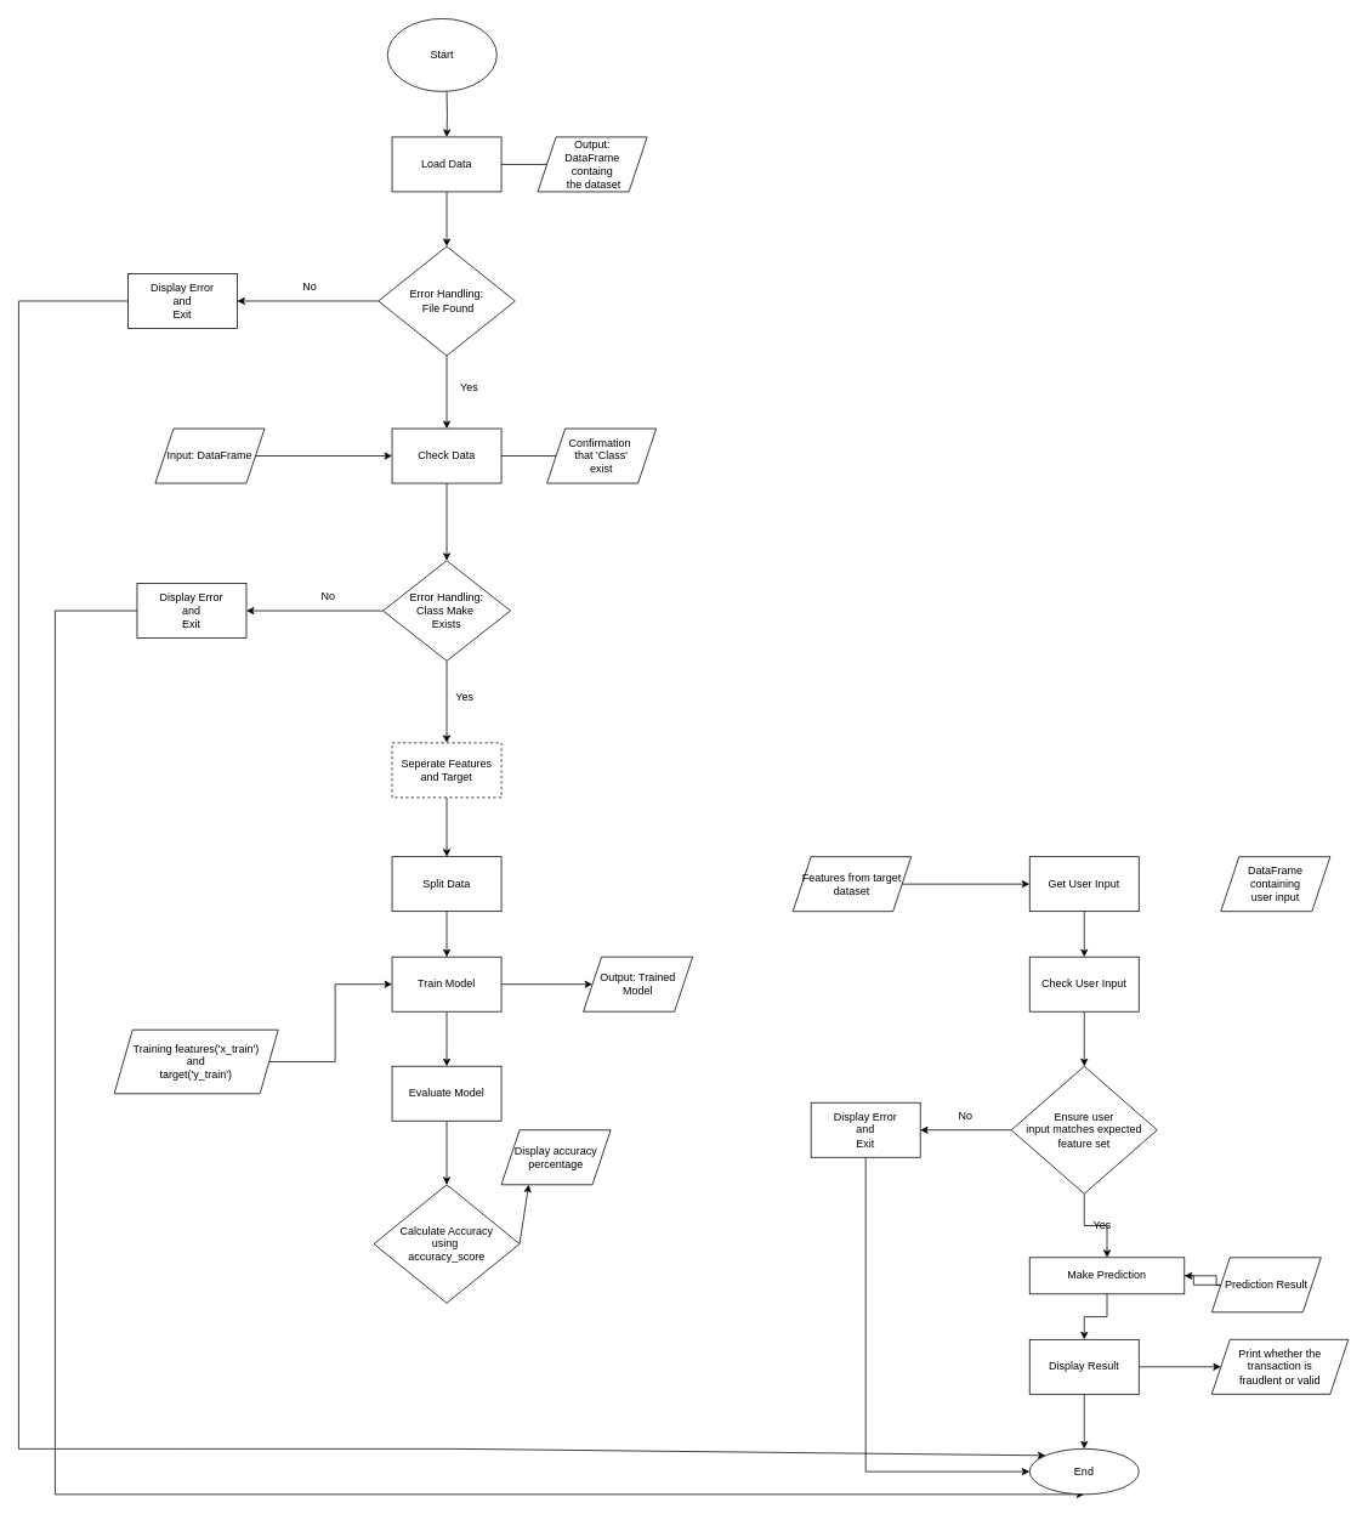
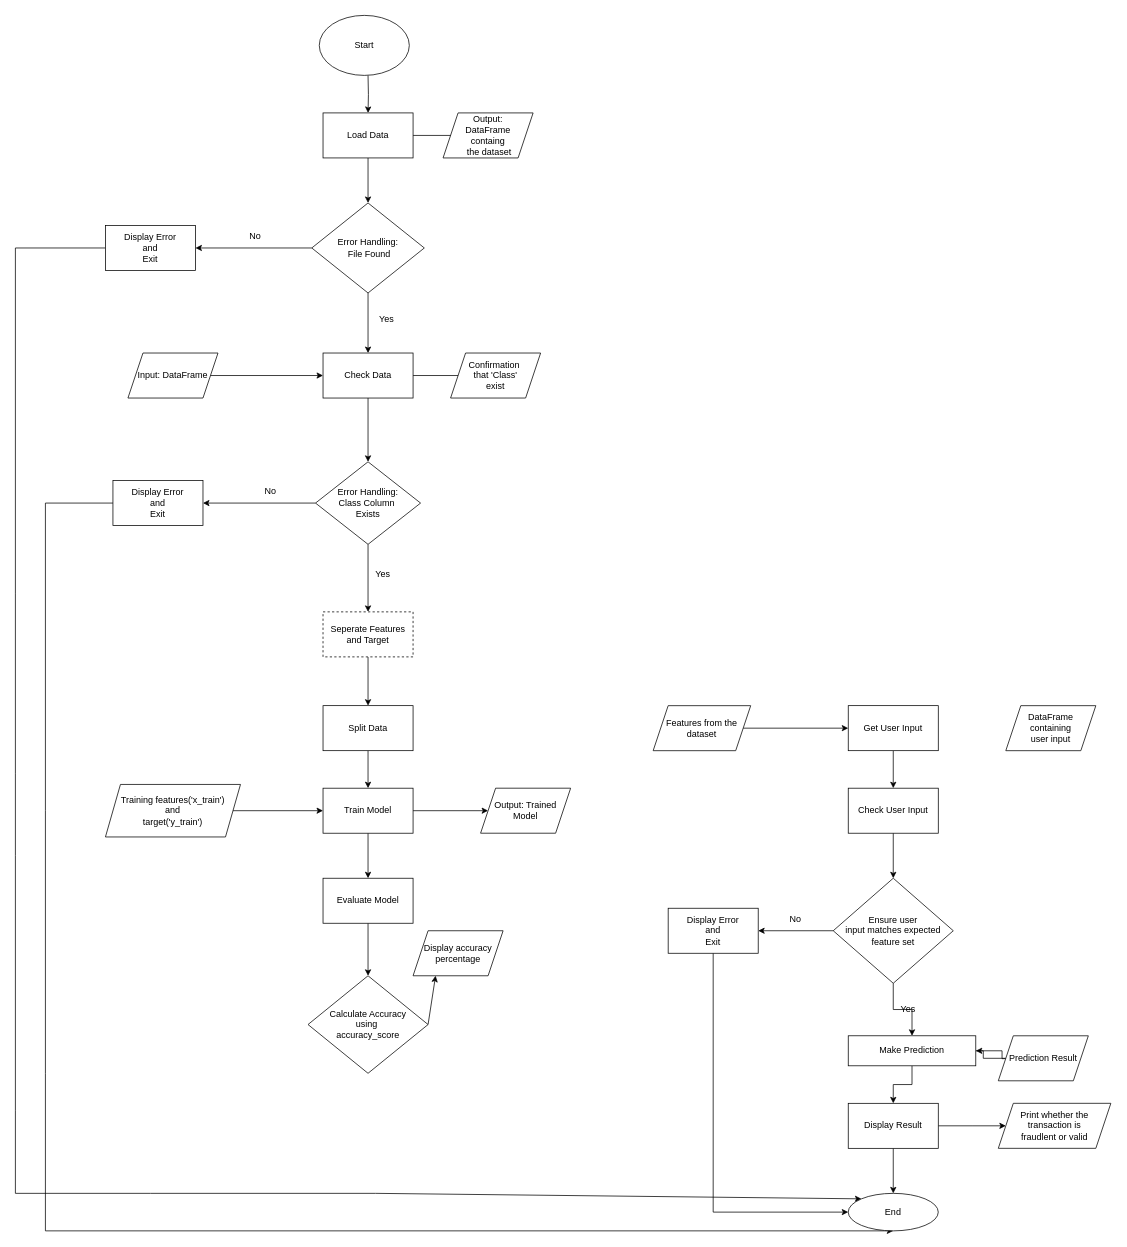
  <mxCell id="0" />
  <mxCell id="1" parent="0" />
  <mxCell id="2" value="" style="edgeStyle=orthogonalEdgeStyle;rounded=0;orthogonalLoop=1;jettySize=auto;html=1;" edge="1" parent="1" target="7"><mxGeometry relative="1" as="geometry"><mxPoint x="490" y="100" as="sourcePoint" /></mxGeometry></mxCell>
  <mxCell id="3" value="Start" style="ellipse;whiteSpace=wrap;html=1;" vertex="1" parent="1"><mxGeometry x="425" y="20" width="120" height="80" as="geometry" /></mxCell>
  <mxCell id="4" style="edgeStyle=orthogonalEdgeStyle;rounded=0;orthogonalLoop=1;jettySize=auto;html=1;exitX=0.5;exitY=1;exitDx=0;exitDy=0;" edge="1" parent="1"><mxGeometry relative="1" as="geometry"><mxPoint x="490" y="100" as="sourcePoint" /><mxPoint x="490" y="100" as="targetPoint" /></mxGeometry></mxCell>
  <mxCell id="5" value="" style="edgeStyle=orthogonalEdgeStyle;rounded=0;orthogonalLoop=1;jettySize=auto;html=1;" edge="1" parent="1" source="7"><mxGeometry relative="1" as="geometry"><mxPoint x="700" y="180" as="targetPoint" /></mxGeometry></mxCell>
  <mxCell id="6" value="" style="edgeStyle=orthogonalEdgeStyle;rounded=0;orthogonalLoop=1;jettySize=auto;html=1;" edge="1" parent="1" source="7" target="11"><mxGeometry relative="1" as="geometry" /></mxCell>
  <mxCell id="7" value="Load Data" style="whiteSpace=wrap;html=1;" vertex="1" parent="1"><mxGeometry x="430" y="150" width="120" height="60" as="geometry" /></mxCell>
  <mxCell id="8" value="Output: &lt;br&gt;DataFrame &lt;br&gt;containg&lt;br&gt;&amp;nbsp;the dataset" style="shape=parallelogram;perimeter=parallelogramPerimeter;whiteSpace=wrap;html=1;fixedSize=1;" vertex="1" parent="1"><mxGeometry x="590" y="150" width="120" height="60" as="geometry" /></mxCell>
  <mxCell id="9" value="" style="edgeStyle=orthogonalEdgeStyle;rounded=0;orthogonalLoop=1;jettySize=auto;html=1;" edge="1" parent="1" source="11" target="13"><mxGeometry relative="1" as="geometry" /></mxCell>
  <mxCell id="10" value="" style="edgeStyle=orthogonalEdgeStyle;rounded=0;orthogonalLoop=1;jettySize=auto;html=1;" edge="1" parent="1" source="11" target="16"><mxGeometry relative="1" as="geometry" /></mxCell>
  <mxCell id="11" value="Error Handling:&lt;br&gt;&amp;nbsp;File Found" style="rhombus;whiteSpace=wrap;html=1;" vertex="1" parent="1"><mxGeometry x="415" y="270" width="150" height="120" as="geometry" /></mxCell>
  <mxCell id="12" style="rounded=0;orthogonalLoop=1;jettySize=auto;html=1;exitX=0;exitY=0.5;exitDx=0;exitDy=0;entryX=0;entryY=0;entryDx=0;entryDy=0;" edge="1" parent="1" source="13" target="64"><mxGeometry relative="1" as="geometry"><Array as="points"><mxPoint x="20" y="330" /><mxPoint x="20" y="790" /><mxPoint x="20" y="1030" /><mxPoint x="20" y="1140" /><mxPoint x="20" y="1480" /><mxPoint x="20" y="1590" /><mxPoint x="200" y="1590" /><mxPoint x="500" y="1590" /></Array></mxGeometry></mxCell>
  <mxCell id="13" value="Display Error&lt;br&gt;and &lt;br&gt;Exit" style="whiteSpace=wrap;html=1;" vertex="1" parent="1"><mxGeometry x="140" y="300" width="120" height="60" as="geometry" /></mxCell>
  <mxCell id="14" value="" style="edgeStyle=orthogonalEdgeStyle;rounded=0;orthogonalLoop=1;jettySize=auto;html=1;" edge="1" parent="1" source="16" target="24"><mxGeometry relative="1" as="geometry" /></mxCell>
  <mxCell id="15" style="edgeStyle=orthogonalEdgeStyle;rounded=0;orthogonalLoop=1;jettySize=auto;html=1;exitX=1;exitY=0.5;exitDx=0;exitDy=0;entryX=0;entryY=0.5;entryDx=0;entryDy=0;" edge="1" parent="1" source="16"><mxGeometry relative="1" as="geometry"><mxPoint x="710" y="500" as="targetPoint" /></mxGeometry></mxCell>
  <mxCell id="16" value="Check Data" style="whiteSpace=wrap;html=1;" vertex="1" parent="1"><mxGeometry x="430" y="470" width="120" height="60" as="geometry" /></mxCell>
  <mxCell id="17" value="No" style="text;html=1;strokeColor=none;fillColor=none;align=center;verticalAlign=middle;whiteSpace=wrap;rounded=0;" vertex="1" parent="1"><mxGeometry x="310" y="300" width="60" height="30" as="geometry" /></mxCell>
  <mxCell id="18" value="Yes" style="text;html=1;strokeColor=none;fillColor=none;align=center;verticalAlign=middle;whiteSpace=wrap;rounded=0;" vertex="1" parent="1"><mxGeometry x="485" y="410" width="60" height="30" as="geometry" /></mxCell>
  <mxCell id="19" style="edgeStyle=orthogonalEdgeStyle;rounded=0;orthogonalLoop=1;jettySize=auto;html=1;exitX=1;exitY=0.5;exitDx=0;exitDy=0;entryX=0;entryY=0.5;entryDx=0;entryDy=0;" edge="1" parent="1" source="20" target="16"><mxGeometry relative="1" as="geometry" /></mxCell>
  <mxCell id="20" value="Input: DataFrame" style="shape=parallelogram;perimeter=parallelogramPerimeter;whiteSpace=wrap;html=1;fixedSize=1;" vertex="1" parent="1"><mxGeometry x="170" y="470" width="120" height="60" as="geometry" /></mxCell>
  <mxCell id="21" value="Confirmation&amp;nbsp;&lt;br&gt;that 'Class'&lt;br&gt;exist&lt;br&gt;" style="shape=parallelogram;perimeter=parallelogramPerimeter;whiteSpace=wrap;html=1;fixedSize=1;" vertex="1" parent="1"><mxGeometry x="600" y="470" width="120" height="60" as="geometry" /></mxCell>
  <mxCell id="22" value="" style="edgeStyle=orthogonalEdgeStyle;rounded=0;orthogonalLoop=1;jettySize=auto;html=1;" edge="1" parent="1" source="24" target="26"><mxGeometry relative="1" as="geometry" /></mxCell>
  <mxCell id="23" value="" style="edgeStyle=orthogonalEdgeStyle;rounded=0;orthogonalLoop=1;jettySize=auto;html=1;" edge="1" parent="1" source="24" target="29"><mxGeometry relative="1" as="geometry" /></mxCell>
- <mxCell id="24" value="Error Handling:&lt;br&gt;Class Make&amp;nbsp;&lt;br&gt;Exists" style="rhombus;whiteSpace=wrap;html=1;" vertex="1" parent="1"><mxGeometry x="420" y="615" width="140" height="110" as="geometry" /></mxCell>
+ <mxCell id="24" value="Error Handling:&lt;br&gt;Class Column&amp;nbsp;&lt;br&gt;Exists" style="rhombus;whiteSpace=wrap;html=1;" vertex="1" parent="1"><mxGeometry x="420" y="615" width="140" height="110" as="geometry" /></mxCell>
  <mxCell id="25" style="rounded=0;orthogonalLoop=1;jettySize=auto;html=1;exitX=0;exitY=0.5;exitDx=0;exitDy=0;entryX=0.5;entryY=1;entryDx=0;entryDy=0;" edge="1" parent="1" source="26" target="64"><mxGeometry relative="1" as="geometry"><Array as="points"><mxPoint x="60" y="670" /><mxPoint x="60" y="1080" /><mxPoint x="60" y="1430" /><mxPoint x="60" y="1640" /></Array></mxGeometry></mxCell>
  <mxCell id="26" value="Display Error&lt;br&gt;and&lt;br&gt;Exit" style="whiteSpace=wrap;html=1;" vertex="1" parent="1"><mxGeometry x="150" y="640" width="120" height="60" as="geometry" /></mxCell>
  <mxCell id="27" value="No" style="text;html=1;strokeColor=none;fillColor=none;align=center;verticalAlign=middle;whiteSpace=wrap;rounded=0;" vertex="1" parent="1"><mxGeometry x="330" y="640" width="60" height="30" as="geometry" /></mxCell>
  <mxCell id="28" value="" style="edgeStyle=orthogonalEdgeStyle;rounded=0;orthogonalLoop=1;jettySize=auto;html=1;" edge="1" parent="1" source="29" target="32"><mxGeometry relative="1" as="geometry" /></mxCell>
  <mxCell id="29" value="Seperate Features&lt;br&gt;and Target" style="whiteSpace=wrap;html=1;dashed=1;" vertex="1" parent="1"><mxGeometry x="430" y="815" width="120" height="60" as="geometry" /></mxCell>
  <mxCell id="30" value="Yes" style="text;html=1;strokeColor=none;fillColor=none;align=center;verticalAlign=middle;whiteSpace=wrap;rounded=0;" vertex="1" parent="1"><mxGeometry x="480" y="750" width="60" height="30" as="geometry" /></mxCell>
  <mxCell id="31" value="" style="edgeStyle=orthogonalEdgeStyle;rounded=0;orthogonalLoop=1;jettySize=auto;html=1;" edge="1" parent="1" source="32" target="35"><mxGeometry relative="1" as="geometry" /></mxCell>
  <mxCell id="32" value="Split Data" style="whiteSpace=wrap;html=1;" vertex="1" parent="1"><mxGeometry x="430" y="940" width="120" height="60" as="geometry" /></mxCell>
  <mxCell id="33" value="" style="edgeStyle=orthogonalEdgeStyle;rounded=0;orthogonalLoop=1;jettySize=auto;html=1;" edge="1" parent="1" source="35" target="40"><mxGeometry relative="1" as="geometry" /></mxCell>
  <mxCell id="34" style="edgeStyle=orthogonalEdgeStyle;rounded=0;orthogonalLoop=1;jettySize=auto;html=1;exitX=1;exitY=0.5;exitDx=0;exitDy=0;" edge="1" parent="1" source="35" target="38"><mxGeometry relative="1" as="geometry" /></mxCell>
  <mxCell id="35" value="Train Model" style="whiteSpace=wrap;html=1;" vertex="1" parent="1"><mxGeometry x="430" y="1050" width="120" height="60" as="geometry" /></mxCell>
  <mxCell id="36" style="edgeStyle=orthogonalEdgeStyle;rounded=0;orthogonalLoop=1;jettySize=auto;html=1;exitX=1;exitY=0.5;exitDx=0;exitDy=0;entryX=0;entryY=0.5;entryDx=0;entryDy=0;" edge="1" parent="1" source="37" target="35"><mxGeometry relative="1" as="geometry" /></mxCell>
- <mxCell id="37" value="Training features('x_train')&lt;br&gt;and&lt;br&gt;target('y_train')" style="shape=parallelogram;perimeter=parallelogramPerimeter;whiteSpace=wrap;html=1;fixedSize=1;" vertex="1" parent="1"><mxGeometry x="125" y="1130" width="180" height="70" as="geometry" /></mxCell>
+ <mxCell id="37" value="Training features('x_train')&lt;br&gt;and&lt;br&gt;target('y_train')" style="shape=parallelogram;perimeter=parallelogramPerimeter;whiteSpace=wrap;html=1;fixedSize=1;" vertex="1" parent="1"><mxGeometry x="140" y="1045" width="180" height="70" as="geometry" /></mxCell>
  <mxCell id="38" value="Output: Trained Model" style="shape=parallelogram;perimeter=parallelogramPerimeter;whiteSpace=wrap;html=1;fixedSize=1;" vertex="1" parent="1"><mxGeometry x="640" y="1050" width="120" height="60" as="geometry" /></mxCell>
  <mxCell id="39" value="" style="edgeStyle=orthogonalEdgeStyle;rounded=0;orthogonalLoop=1;jettySize=auto;html=1;" edge="1" parent="1" source="40" target="42"><mxGeometry relative="1" as="geometry" /></mxCell>
  <mxCell id="40" value="Evaluate Model" style="whiteSpace=wrap;html=1;" vertex="1" parent="1"><mxGeometry x="430" y="1170" width="120" height="60" as="geometry" /></mxCell>
  <mxCell id="41" style="edgeStyle=none;rounded=0;orthogonalLoop=1;jettySize=auto;html=1;exitX=1;exitY=0.5;exitDx=0;exitDy=0;entryX=0.25;entryY=1;entryDx=0;entryDy=0;" edge="1" parent="1" source="42" target="43"><mxGeometry relative="1" as="geometry" /></mxCell>
  <mxCell id="42" value="Calculate Accuracy&lt;br&gt;using&amp;nbsp;&lt;br&gt;accuracy_score" style="rhombus;whiteSpace=wrap;html=1;" vertex="1" parent="1"><mxGeometry x="410" y="1300" width="160" height="130" as="geometry" /></mxCell>
  <mxCell id="43" value="Display accuracy percentage" style="shape=parallelogram;perimeter=parallelogramPerimeter;whiteSpace=wrap;html=1;fixedSize=1;" vertex="1" parent="1"><mxGeometry x="550" y="1240" width="120" height="60" as="geometry" /></mxCell>
  <mxCell id="44" value="" style="edgeStyle=orthogonalEdgeStyle;rounded=0;orthogonalLoop=1;jettySize=auto;html=1;" edge="1" parent="1" source="45" target="50"><mxGeometry relative="1" as="geometry" /></mxCell>
  <mxCell id="45" value="Get User Input" style="whiteSpace=wrap;html=1;" vertex="1" parent="1"><mxGeometry x="1130" y="940" width="120" height="60" as="geometry" /></mxCell>
  <mxCell id="46" style="edgeStyle=orthogonalEdgeStyle;rounded=0;orthogonalLoop=1;jettySize=auto;html=1;exitX=1;exitY=0.5;exitDx=0;exitDy=0;entryX=0;entryY=0.5;entryDx=0;entryDy=0;" edge="1" parent="1" source="47" target="45"><mxGeometry relative="1" as="geometry" /></mxCell>
- <mxCell id="47" value="Features from target dataset" style="shape=parallelogram;perimeter=parallelogramPerimeter;whiteSpace=wrap;html=1;fixedSize=1;" vertex="1" parent="1"><mxGeometry x="870" y="940" width="130" height="60" as="geometry" /></mxCell>
+ <mxCell id="47" value="Features from the dataset" style="shape=parallelogram;perimeter=parallelogramPerimeter;whiteSpace=wrap;html=1;fixedSize=1;" vertex="1" parent="1"><mxGeometry x="870" y="940" width="130" height="60" as="geometry" /></mxCell>
  <mxCell id="48" value="DataFrame containing &lt;br&gt;user input" style="shape=parallelogram;perimeter=parallelogramPerimeter;whiteSpace=wrap;html=1;fixedSize=1;" vertex="1" parent="1"><mxGeometry x="1340" y="940" width="120" height="60" as="geometry" /></mxCell>
  <mxCell id="49" value="" style="edgeStyle=orthogonalEdgeStyle;rounded=0;orthogonalLoop=1;jettySize=auto;html=1;" edge="1" parent="1" source="50" target="53"><mxGeometry relative="1" as="geometry" /></mxCell>
  <mxCell id="50" value="Check User Input" style="whiteSpace=wrap;html=1;" vertex="1" parent="1"><mxGeometry x="1130" y="1050" width="120" height="60" as="geometry" /></mxCell>
  <mxCell id="51" value="" style="edgeStyle=orthogonalEdgeStyle;rounded=0;orthogonalLoop=1;jettySize=auto;html=1;" edge="1" parent="1" source="53" target="55"><mxGeometry relative="1" as="geometry" /></mxCell>
  <mxCell id="52" value="" style="edgeStyle=orthogonalEdgeStyle;rounded=0;orthogonalLoop=1;jettySize=auto;html=1;" edge="1" parent="1" source="53" target="59"><mxGeometry relative="1" as="geometry" /></mxCell>
  <mxCell id="53" value="Ensure user &lt;br&gt;input matches expected feature set" style="rhombus;whiteSpace=wrap;html=1;" vertex="1" parent="1"><mxGeometry x="1110" y="1170" width="160" height="140" as="geometry" /></mxCell>
  <mxCell id="54" style="edgeStyle=orthogonalEdgeStyle;rounded=0;orthogonalLoop=1;jettySize=auto;html=1;exitX=0.5;exitY=1;exitDx=0;exitDy=0;entryX=0;entryY=0.5;entryDx=0;entryDy=0;" edge="1" parent="1" source="55" target="64"><mxGeometry relative="1" as="geometry" /></mxCell>
  <mxCell id="55" value="Display Error&lt;br&gt;and&lt;br&gt;Exit" style="whiteSpace=wrap;html=1;" vertex="1" parent="1"><mxGeometry x="890" y="1210" width="120" height="60" as="geometry" /></mxCell>
  <mxCell id="56" value="No" style="text;html=1;strokeColor=none;fillColor=none;align=center;verticalAlign=middle;whiteSpace=wrap;rounded=0;" vertex="1" parent="1"><mxGeometry x="1030" y="1210" width="60" height="30" as="geometry" /></mxCell>
  <mxCell id="57" value="" style="edgeStyle=orthogonalEdgeStyle;rounded=0;orthogonalLoop=1;jettySize=auto;html=1;" edge="1" parent="1" source="59" target="63"><mxGeometry relative="1" as="geometry" /></mxCell>
  <mxCell id="58" style="edgeStyle=orthogonalEdgeStyle;rounded=0;orthogonalLoop=1;jettySize=auto;html=1;exitX=1;exitY=0.5;exitDx=0;exitDy=0;entryX=0;entryY=0.5;entryDx=0;entryDy=0;" edge="1" parent="1" source="59"><mxGeometry relative="1" as="geometry"><mxPoint x="1370" y="1410" as="targetPoint" /></mxGeometry></mxCell>
  <mxCell id="59" value="Make Prediction" style="whiteSpace=wrap;html=1;" vertex="1" parent="1"><mxGeometry x="1130" y="1380" width="170" height="40" as="geometry" /></mxCell>
  <mxCell id="60" value="Yes" style="text;html=1;strokeColor=none;fillColor=none;align=center;verticalAlign=middle;whiteSpace=wrap;rounded=0;" vertex="1" parent="1"><mxGeometry x="1180" y="1330" width="60" height="30" as="geometry" /></mxCell>
  <mxCell id="61" style="edgeStyle=orthogonalEdgeStyle;rounded=0;orthogonalLoop=1;jettySize=auto;html=1;exitX=0.5;exitY=1;exitDx=0;exitDy=0;entryX=0.5;entryY=0;entryDx=0;entryDy=0;" edge="1" parent="1" source="63" target="64"><mxGeometry relative="1" as="geometry" /></mxCell>
  <mxCell id="62" style="edgeStyle=orthogonalEdgeStyle;rounded=0;orthogonalLoop=1;jettySize=auto;html=1;exitX=1;exitY=0.5;exitDx=0;exitDy=0;entryX=0;entryY=0.5;entryDx=0;entryDy=0;" edge="1" parent="1" source="63"><mxGeometry relative="1" as="geometry"><mxPoint x="1340" y="1500" as="targetPoint" /></mxGeometry></mxCell>
  <mxCell id="63" value="Display Result" style="whiteSpace=wrap;html=1;" vertex="1" parent="1"><mxGeometry x="1130" y="1470" width="120" height="60" as="geometry" /></mxCell>
  <mxCell id="64" value="End" style="ellipse;whiteSpace=wrap;html=1;" vertex="1" parent="1"><mxGeometry x="1130" y="1590" width="120" height="50" as="geometry" /></mxCell>
  <mxCell id="65" value="" style="edgeStyle=orthogonalEdgeStyle;rounded=0;orthogonalLoop=1;jettySize=auto;html=1;" edge="1" parent="1" source="66" target="59"><mxGeometry relative="1" as="geometry" /></mxCell>
  <mxCell id="66" value="Prediction Result" style="shape=parallelogram;perimeter=parallelogramPerimeter;whiteSpace=wrap;html=1;fixedSize=1;" vertex="1" parent="1"><mxGeometry x="1330" y="1380" width="120" height="60" as="geometry" /></mxCell>
  <mxCell id="67" value="Print whether the transaction is &lt;br&gt;fraudlent or valid" style="shape=parallelogram;perimeter=parallelogramPerimeter;whiteSpace=wrap;html=1;fixedSize=1;" vertex="1" parent="1"><mxGeometry x="1330" y="1470" width="150" height="60" as="geometry" /></mxCell>
